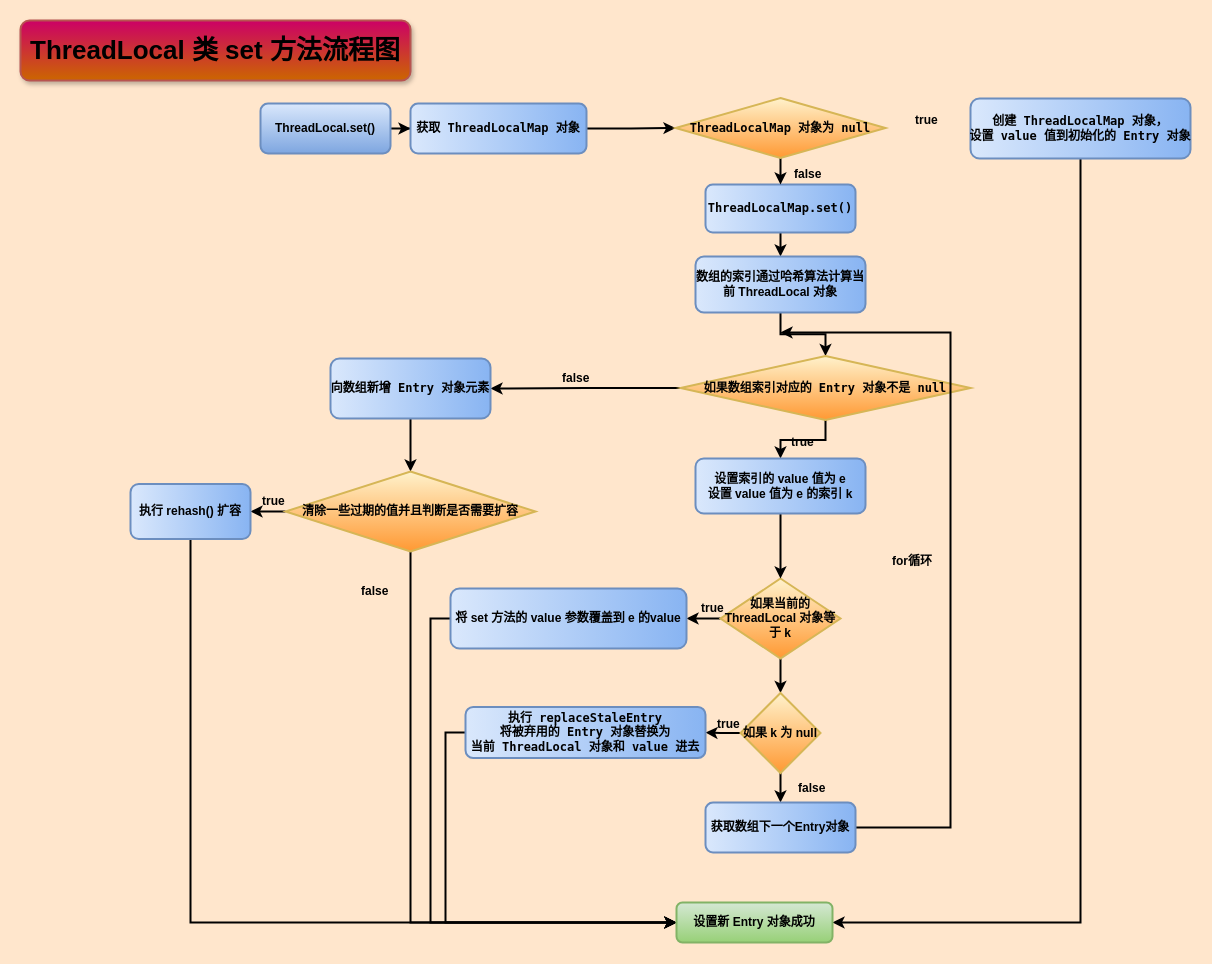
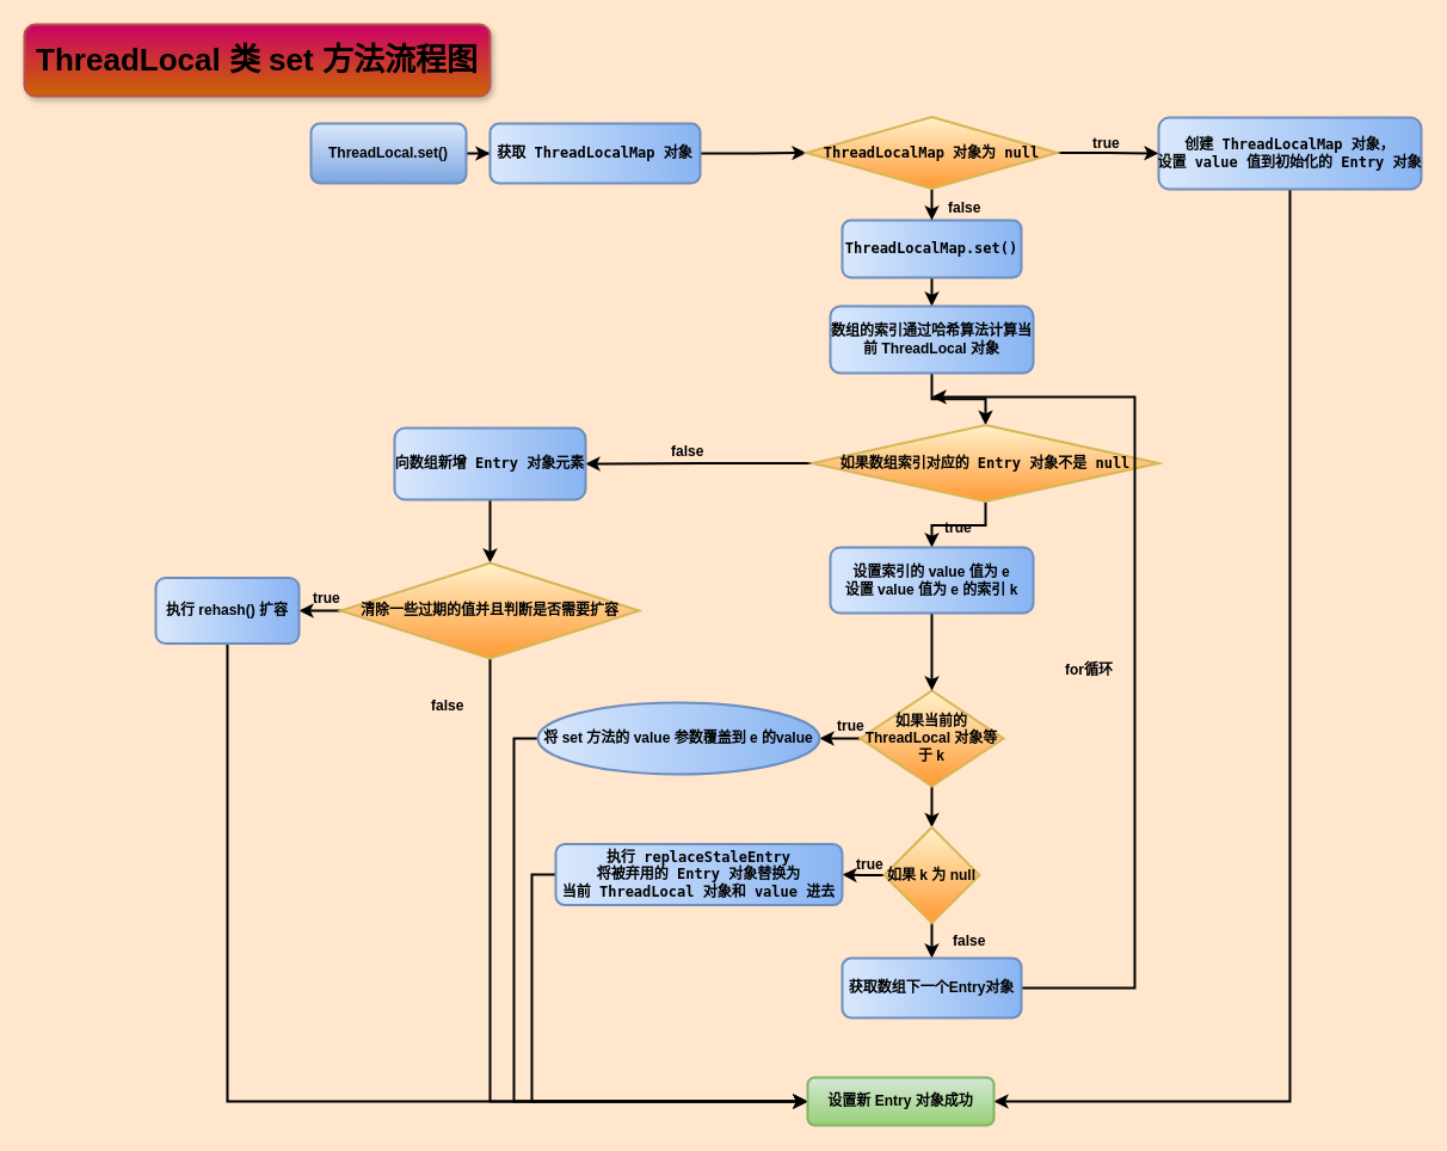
  <mxCell id="0" />
  <mxCell id="1" parent="0" />
  <mxCell id="2" style="edgeStyle=orthogonalEdgeStyle;rounded=0;orthogonalLoop=1;jettySize=auto;html=1;exitX=1;exitY=0.5;exitDx=0;exitDy=0;strokeWidth=2;comic=0;fontStyle=1" edge="1" parent="1" source="3" target="9"><mxGeometry relative="1" as="geometry" /></mxCell>
  <mxCell id="3" value="&lt;font style=&quot;font-size: 12px&quot;&gt;ThreadLocal.set()&lt;/font&gt;" style="rounded=1;whiteSpace=wrap;html=1;fontStyle=1;fillColor=#dae8fc;strokeColor=#6c8ebf;gradientColor=#7ea6e0;strokeWidth=2;comic=0;" vertex="1" parent="1"><mxGeometry x="260" y="103" width="130" height="50" as="geometry" /></mxCell>
  <mxCell id="4" style="edgeStyle=orthogonalEdgeStyle;rounded=0;orthogonalLoop=1;jettySize=auto;html=1;exitX=0.5;exitY=1;exitDx=0;exitDy=0;entryX=1;entryY=0.5;entryDx=0;entryDy=0;fontStyle=1;strokeWidth=2;comic=0;" edge="1" parent="1" source="5" target="41"><mxGeometry relative="1" as="geometry" /></mxCell>
  <mxCell id="5" value="&lt;pre&gt;创建 ThreadLocalMap 对象，&lt;br&gt;设置 value 值到初始化的 Entry 对象&lt;/pre&gt;" style="rounded=1;whiteSpace=wrap;html=1;fontStyle=1;gradientColor=#88B4F2;fillColor=#dae8fc;strokeColor=#6c8ebf;gradientDirection=east;strokeWidth=2;comic=0;" vertex="1" parent="1"><mxGeometry x="970" y="98" width="220" height="60" as="geometry" /></mxCell>
  <mxCell id="6" style="edgeStyle=orthogonalEdgeStyle;rounded=0;orthogonalLoop=1;jettySize=auto;html=1;exitX=0.5;exitY=1;exitDx=0;exitDy=0;entryX=0.5;entryY=0;entryDx=0;entryDy=0;fontStyle=1;strokeWidth=2;comic=0;" edge="1" parent="1" source="7" target="14"><mxGeometry relative="1" as="geometry" /></mxCell>
  <mxCell id="7" value="&lt;pre&gt;ThreadLocalMap.set()&lt;/pre&gt;" style="rounded=1;whiteSpace=wrap;html=1;fontStyle=1;gradientColor=#88B4F2;fillColor=#dae8fc;strokeColor=#6c8ebf;gradientDirection=east;strokeWidth=2;comic=0;" vertex="1" parent="1"><mxGeometry x="705" y="184" width="150" height="48" as="geometry" /></mxCell>
  <mxCell id="8" style="edgeStyle=orthogonalEdgeStyle;rounded=0;orthogonalLoop=1;jettySize=auto;html=1;exitX=1;exitY=0.5;exitDx=0;exitDy=0;entryX=0;entryY=0.5;entryDx=0;entryDy=0;strokeWidth=2;comic=0;fontStyle=1" edge="1" parent="1" source="9" target="12"><mxGeometry relative="1" as="geometry" /></mxCell>
  <mxCell id="9" value="&lt;pre&gt;&lt;span&gt;获取 ThreadLocalMap 对象&lt;/span&gt;&lt;/pre&gt;" style="rounded=1;whiteSpace=wrap;html=1;fontStyle=1;gradientColor=#88B4F2;fillColor=#dae8fc;strokeColor=#6c8ebf;gradientDirection=east;strokeWidth=2;comic=0;" vertex="1" parent="1"><mxGeometry x="410" y="103" width="176" height="50" as="geometry" /></mxCell>
  <mxCell id="10" style="edgeStyle=orthogonalEdgeStyle;rounded=0;orthogonalLoop=1;jettySize=auto;html=1;exitX=0.5;exitY=1;exitDx=0;exitDy=0;entryX=0.5;entryY=0;entryDx=0;entryDy=0;fontStyle=1;strokeWidth=2;comic=0;" edge="1" parent="1" source="12" target="7"><mxGeometry relative="1" as="geometry" /></mxCell>
+ <mxCell id="11" style="edgeStyle=orthogonalEdgeStyle;rounded=0;orthogonalLoop=1;jettySize=auto;html=1;exitX=1;exitY=0.5;exitDx=0;exitDy=0;entryX=0;entryY=0.5;entryDx=0;entryDy=0;fontStyle=1;strokeWidth=2;comic=0;" edge="1" parent="1" source="12" target="5"><mxGeometry relative="1" as="geometry" /></mxCell>
  <mxCell id="12" value="&lt;pre&gt;ThreadLocalMap 对象为 null&lt;/pre&gt;" style="rhombus;whiteSpace=wrap;html=1;fontStyle=1;gradientColor=#FF9933;fillColor=#fff2cc;strokeColor=#d6b656;strokeWidth=2;comic=0;" vertex="1" parent="1"><mxGeometry x="675" y="97.5" width="210" height="60" as="geometry" /></mxCell>
  <mxCell id="13" style="edgeStyle=orthogonalEdgeStyle;rounded=0;orthogonalLoop=1;jettySize=auto;html=1;exitX=0.5;exitY=1;exitDx=0;exitDy=0;entryX=0.5;entryY=0;entryDx=0;entryDy=0;fontStyle=1;strokeWidth=2;comic=0;" edge="1" parent="1" source="14" target="17"><mxGeometry relative="1" as="geometry" /></mxCell>
  <mxCell id="14" value="数组的索引通过哈希算法计算当前 ThreadLocal 对象" style="rounded=1;whiteSpace=wrap;html=1;fontStyle=1;gradientColor=#88B4F2;fillColor=#dae8fc;strokeColor=#6c8ebf;gradientDirection=east;strokeWidth=2;comic=0;" vertex="1" parent="1"><mxGeometry x="695" y="256" width="170" height="56" as="geometry" /></mxCell>
  <mxCell id="15" style="edgeStyle=orthogonalEdgeStyle;rounded=0;orthogonalLoop=1;jettySize=auto;html=1;exitX=0.5;exitY=1;exitDx=0;exitDy=0;entryX=0.5;entryY=0;entryDx=0;entryDy=0;fontStyle=1;strokeWidth=2;comic=0;" edge="1" parent="1" source="17" target="31"><mxGeometry relative="1" as="geometry" /></mxCell>
  <mxCell id="16" style="edgeStyle=orthogonalEdgeStyle;rounded=0;orthogonalLoop=1;jettySize=auto;html=1;exitX=0;exitY=0.5;exitDx=0;exitDy=0;entryX=1;entryY=0.5;entryDx=0;entryDy=0;fontStyle=1;strokeWidth=2;comic=0;" edge="1" parent="1" source="17" target="19"><mxGeometry relative="1" as="geometry" /></mxCell>
  <mxCell id="17" value="&lt;pre&gt;&lt;span&gt;如果数组索引对应的 Entry 对象不是 null&lt;/span&gt;&lt;/pre&gt;" style="rhombus;whiteSpace=wrap;html=1;fontStyle=1;gradientColor=#FF9933;fillColor=#fff2cc;strokeColor=#d6b656;strokeWidth=2;comic=0;" vertex="1" parent="1"><mxGeometry x="680" y="355.5" width="290" height="64" as="geometry" /></mxCell>
  <mxCell id="18" style="edgeStyle=orthogonalEdgeStyle;rounded=0;orthogonalLoop=1;jettySize=auto;html=1;exitX=0.5;exitY=1;exitDx=0;exitDy=0;fontStyle=1;strokeWidth=2;comic=0;" edge="1" parent="1" source="19" target="22"><mxGeometry relative="1" as="geometry" /></mxCell>
  <mxCell id="19" value="&lt;pre&gt;&lt;span&gt;向数组新增 Entry 对象元素&lt;/span&gt;&lt;/pre&gt;" style="rounded=1;whiteSpace=wrap;html=1;fontStyle=1;gradientColor=#88B4F2;fillColor=#dae8fc;strokeColor=#6c8ebf;gradientDirection=east;strokeWidth=2;comic=0;" vertex="1" parent="1"><mxGeometry x="330" y="358" width="160" height="60" as="geometry" /></mxCell>
  <mxCell id="20" style="edgeStyle=orthogonalEdgeStyle;rounded=0;orthogonalLoop=1;jettySize=auto;html=1;exitX=0.5;exitY=1;exitDx=0;exitDy=0;entryX=0;entryY=0.5;entryDx=0;entryDy=0;fontStyle=1;strokeWidth=2;comic=0;" edge="1" parent="1" source="22" target="41"><mxGeometry relative="1" as="geometry" /></mxCell>
  <mxCell id="21" style="edgeStyle=orthogonalEdgeStyle;rounded=0;comic=0;orthogonalLoop=1;jettySize=auto;html=1;exitX=0;exitY=0.5;exitDx=0;exitDy=0;entryX=1;entryY=0.5;entryDx=0;entryDy=0;shadow=0;strokeColor=#000000;strokeWidth=2;fontStyle=1" edge="1" parent="1" source="22" target="24"><mxGeometry relative="1" as="geometry" /></mxCell>
  <mxCell id="22" value="&lt;pre&gt;&lt;span&gt;清除一些过期的值并且判断是否需要扩容&lt;/span&gt;&lt;/pre&gt;" style="rhombus;whiteSpace=wrap;html=1;fontStyle=1;gradientColor=#FF9933;fillColor=#fff2cc;strokeColor=#d6b656;strokeWidth=2;comic=0;" vertex="1" parent="1"><mxGeometry x="285" y="471" width="250" height="80" as="geometry" /></mxCell>
  <mxCell id="23" style="edgeStyle=orthogonalEdgeStyle;rounded=0;orthogonalLoop=1;jettySize=auto;html=1;exitX=0.5;exitY=1;exitDx=0;exitDy=0;entryX=0;entryY=0.5;entryDx=0;entryDy=0;fontStyle=1;strokeWidth=2;comic=0;" edge="1" parent="1" source="24" target="41"><mxGeometry relative="1" as="geometry" /></mxCell>
  <mxCell id="24" value="执行&amp;nbsp;&lt;span&gt;rehash()&amp;nbsp;&lt;/span&gt;&lt;span&gt;扩容&lt;/span&gt;&lt;br&gt;" style="rounded=1;whiteSpace=wrap;html=1;fontStyle=1;gradientColor=#88B4F2;fillColor=#dae8fc;strokeColor=#6c8ebf;gradientDirection=east;strokeWidth=2;comic=0;" vertex="1" parent="1"><mxGeometry x="130" y="483.5" width="120" height="55" as="geometry" /></mxCell>
  <mxCell id="25" value="false" style="text;html=1;resizable=0;points=[];autosize=1;align=left;verticalAlign=top;spacingTop=-4;fontStyle=1;strokeWidth=2;comic=0;" vertex="1" parent="1"><mxGeometry x="560" y="368" width="40" height="20" as="geometry" /></mxCell>
  <mxCell id="26" value="true" style="text;html=1;resizable=0;points=[];autosize=1;align=left;verticalAlign=top;spacingTop=-4;fontStyle=1;strokeWidth=2;comic=0;" vertex="1" parent="1"><mxGeometry x="260" y="491" width="40" height="20" as="geometry" /></mxCell>
  <mxCell id="27" style="edgeStyle=orthogonalEdgeStyle;rounded=0;orthogonalLoop=1;jettySize=auto;html=1;exitX=0.5;exitY=1;exitDx=0;exitDy=0;fontStyle=1;strokeWidth=2;comic=0;" edge="1" parent="1" source="29" target="36"><mxGeometry relative="1" as="geometry" /></mxCell>
  <mxCell id="28" style="edgeStyle=orthogonalEdgeStyle;rounded=0;orthogonalLoop=1;jettySize=auto;html=1;exitX=0;exitY=0.5;exitDx=0;exitDy=0;entryX=1;entryY=0.5;entryDx=0;entryDy=0;fontStyle=1;strokeWidth=2;comic=0;" edge="1" parent="1" source="29" target="33"><mxGeometry relative="1" as="geometry" /></mxCell>
  <mxCell id="29" value="如果当前的ThreadLocal 对象等于 k" style="rhombus;whiteSpace=wrap;html=1;fontStyle=1;gradientColor=#FF9933;fillColor=#fff2cc;strokeColor=#d6b656;strokeWidth=2;comic=0;" vertex="1" parent="1"><mxGeometry x="720" y="578" width="120" height="80" as="geometry" /></mxCell>
  <mxCell id="30" style="edgeStyle=orthogonalEdgeStyle;rounded=0;orthogonalLoop=1;jettySize=auto;html=1;exitX=0.5;exitY=1;exitDx=0;exitDy=0;fontStyle=1;strokeWidth=2;comic=0;" edge="1" parent="1" source="31" target="29"><mxGeometry relative="1" as="geometry" /></mxCell>
  <mxCell id="31" value="设置索引的 value 值为 e&lt;br&gt;设置 value 值为 e 的索引 k&lt;br&gt;" style="rounded=1;whiteSpace=wrap;html=1;fontStyle=1;gradientColor=#88B4F2;fillColor=#dae8fc;strokeColor=#6c8ebf;gradientDirection=east;strokeWidth=2;comic=0;" vertex="1" parent="1"><mxGeometry x="695" y="458" width="170" height="55" as="geometry" /></mxCell>
  <mxCell id="32" style="edgeStyle=orthogonalEdgeStyle;rounded=0;orthogonalLoop=1;jettySize=auto;html=1;exitX=0;exitY=0.5;exitDx=0;exitDy=0;entryX=0;entryY=0.5;entryDx=0;entryDy=0;fontStyle=1;strokeWidth=2;comic=0;" edge="1" parent="1" source="33" target="41"><mxGeometry relative="1" as="geometry"><Array as="points"><mxPoint x="430" y="618" /><mxPoint x="430" y="922" /></Array></mxGeometry></mxCell>
- <mxCell id="33" value="将 set 方法的 value 参数覆盖到 e 的value" style="rounded=1;whiteSpace=wrap;html=1;fontStyle=1;gradientColor=#88B4F2;fillColor=#dae8fc;strokeColor=#6c8ebf;gradientDirection=east;strokeWidth=2;comic=0;" vertex="1" parent="1"><mxGeometry x="450" y="588" width="236" height="60" as="geometry" /></mxCell>
+ <mxCell id="33" value="将 set 方法的 value 参数覆盖到 e 的value" style="ellipse;whiteSpace=wrap;html=1;fontStyle=1;gradientColor=#88B4F2;fillColor=#dae8fc;strokeColor=#6c8ebf;gradientDirection=east;strokeWidth=2;comic=0;" vertex="1" parent="1"><mxGeometry x="450" y="588" width="236" height="60" as="geometry" /></mxCell>
  <mxCell id="34" style="edgeStyle=orthogonalEdgeStyle;rounded=0;orthogonalLoop=1;jettySize=auto;html=1;exitX=0;exitY=0.5;exitDx=0;exitDy=0;fontStyle=1;strokeWidth=2;comic=0;" edge="1" parent="1" source="36" target="38"><mxGeometry relative="1" as="geometry" /></mxCell>
  <mxCell id="35" style="edgeStyle=orthogonalEdgeStyle;rounded=0;orthogonalLoop=1;jettySize=auto;html=1;exitX=0.5;exitY=1;exitDx=0;exitDy=0;fontStyle=1;strokeWidth=2;comic=0;" edge="1" parent="1" source="36" target="40"><mxGeometry relative="1" as="geometry" /></mxCell>
  <mxCell id="36" value="如果 k 为 null" style="rhombus;whiteSpace=wrap;html=1;fontStyle=1;gradientColor=#FF9933;fillColor=#fff2cc;strokeColor=#d6b656;strokeWidth=2;comic=0;" vertex="1" parent="1"><mxGeometry x="740" y="692.5" width="80" height="80" as="geometry" /></mxCell>
  <mxCell id="37" style="edgeStyle=orthogonalEdgeStyle;rounded=0;orthogonalLoop=1;jettySize=auto;html=1;exitX=0;exitY=0.5;exitDx=0;exitDy=0;entryX=0;entryY=0.5;entryDx=0;entryDy=0;fontStyle=1;strokeWidth=2;comic=0;" edge="1" parent="1" source="38" target="41"><mxGeometry relative="1" as="geometry" /></mxCell>
  <mxCell id="38" value="&lt;pre&gt;&lt;span&gt;执行 replaceStaleEntry&lt;br&gt;&lt;/span&gt;将被弃用的 Entry 对象替换为&lt;br&gt;当前 ThreadLocal 对象和 value 进去&lt;/pre&gt;" style="rounded=1;whiteSpace=wrap;html=1;fontStyle=1;gradientColor=#88B4F2;fillColor=#dae8fc;strokeColor=#6c8ebf;gradientDirection=east;strokeWidth=2;comic=0;" vertex="1" parent="1"><mxGeometry x="465" y="706.5" width="240" height="51" as="geometry" /></mxCell>
  <mxCell id="39" style="edgeStyle=orthogonalEdgeStyle;rounded=0;comic=0;orthogonalLoop=1;jettySize=auto;html=1;exitX=1;exitY=0.5;exitDx=0;exitDy=0;shadow=0;strokeColor=#000000;strokeWidth=2;fontStyle=1" edge="1" parent="1" source="40"><mxGeometry relative="1" as="geometry"><mxPoint x="780" y="332" as="targetPoint" /><Array as="points"><mxPoint x="950" y="827" /><mxPoint x="950" y="332" /></Array></mxGeometry></mxCell>
  <mxCell id="40" value="获取数组下一个Entry对象" style="rounded=1;whiteSpace=wrap;html=1;fontStyle=1;gradientColor=#88B4F2;fillColor=#dae8fc;strokeColor=#6c8ebf;gradientDirection=east;strokeWidth=2;comic=0;" vertex="1" parent="1"><mxGeometry x="705" y="802" width="150" height="50" as="geometry" /></mxCell>
  <mxCell id="41" value="设置新 Entry 对象成功" style="rounded=1;whiteSpace=wrap;html=1;fontStyle=1;fillColor=#d5e8d4;strokeColor=#82b366;gradientColor=#97d077;strokeWidth=2;comic=0;" vertex="1" parent="1"><mxGeometry x="676" y="902" width="156" height="40" as="geometry" /></mxCell>
  <mxCell id="42" value="true" style="text;html=1;resizable=0;points=[];autosize=1;align=left;verticalAlign=top;spacingTop=-4;fontStyle=1;strokeWidth=2;comic=0;" vertex="1" parent="1"><mxGeometry x="913" y="110" width="40" height="20" as="geometry" /></mxCell>
  <mxCell id="43" value="false" style="text;html=1;resizable=0;points=[];autosize=1;align=left;verticalAlign=top;spacingTop=-4;fontStyle=1;strokeWidth=2;comic=0;" vertex="1" parent="1"><mxGeometry x="792" y="164" width="40" height="20" as="geometry" /></mxCell>
  <mxCell id="44" value="true" style="text;html=1;resizable=0;points=[];autosize=1;align=left;verticalAlign=top;spacingTop=-4;fontStyle=1;strokeWidth=2;comic=0;" vertex="1" parent="1"><mxGeometry x="789" y="432" width="40" height="20" as="geometry" /></mxCell>
  <mxCell id="45" value="false" style="text;html=1;resizable=0;points=[];autosize=1;align=left;verticalAlign=top;spacingTop=-4;fontStyle=1;strokeWidth=2;comic=0;" vertex="1" parent="1"><mxGeometry x="796" y="778" width="40" height="20" as="geometry" /></mxCell>
  <mxCell id="46" value="true" style="text;html=1;resizable=0;points=[];autosize=1;align=left;verticalAlign=top;spacingTop=-4;fontStyle=1;strokeWidth=2;comic=0;" vertex="1" parent="1"><mxGeometry x="715" y="714" width="40" height="20" as="geometry" /></mxCell>
  <mxCell id="47" value="for循环" style="text;html=1;resizable=0;points=[];autosize=1;align=left;verticalAlign=top;spacingTop=-4;fontStyle=1;strokeWidth=2;comic=0;" vertex="1" parent="1"><mxGeometry x="890" y="551" width="50" height="20" as="geometry" /></mxCell>
  <mxCell id="48" value="false" style="text;html=1;resizable=0;points=[];autosize=1;align=left;verticalAlign=top;spacingTop=-4;fontStyle=1;strokeWidth=2;comic=0;" vertex="1" parent="1"><mxGeometry x="359" y="581" width="40" height="20" as="geometry" /></mxCell>
  <mxCell id="49" value="&lt;span&gt;&lt;font style=&quot;font-size: 26px&quot;&gt;ThreadLocal 类 set 方法流程图&lt;/font&gt;&lt;/span&gt;" style="rounded=1;whiteSpace=wrap;html=1;shadow=1;strokeColor=#b85450;strokeWidth=2;gradientColor=#CC6600;fillColor=#CC0066;fontStyle=1" vertex="1" parent="1"><mxGeometry x="20" y="20" width="390" height="60" as="geometry" /></mxCell>
  <mxCell id="50" value="true" style="text;html=1;resizable=0;points=[];autosize=1;align=left;verticalAlign=top;spacingTop=-4;fontStyle=1" vertex="1" parent="1"><mxGeometry x="699" y="598" width="40" height="20" as="geometry" /></mxCell>
